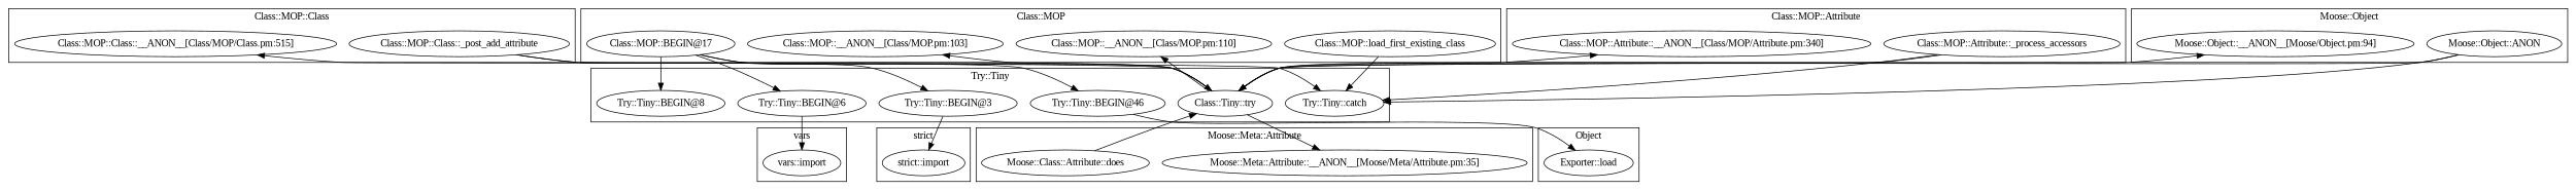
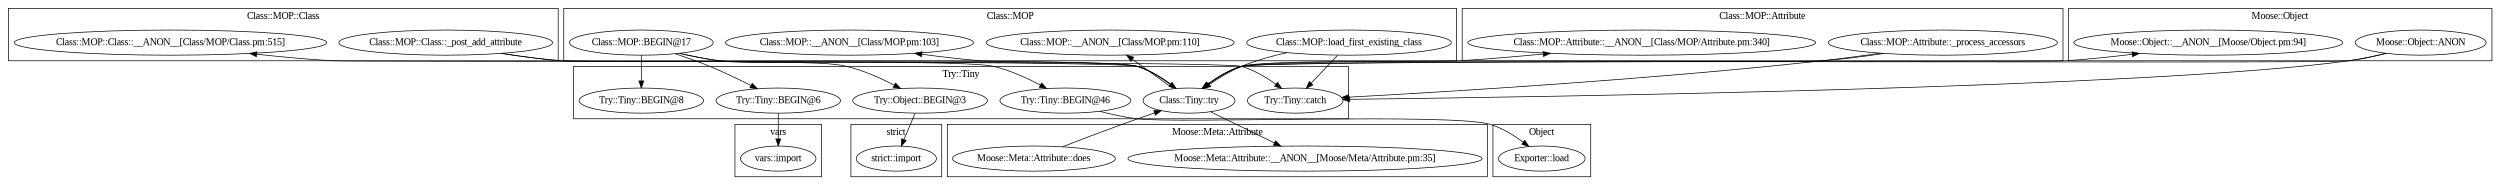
  digraph {
    fontname="Liberation Serif"
    node [fontname="Liberation Serif"]
    edge [fontname="Liberation Serif"]
    "Try::Tiny::BEGIN@6"
    "Try::Tiny::catch"
    "Try::Tiny::BEGIN@8"
-   "Try::Tiny::BEGIN@3"
+   "Try::Tiny::BEGIN@3" [label="Try::Object::BEGIN@3"]
    n5 [label="Class::Tiny::try"]
    "Try::Tiny::BEGIN@46"
    "vars::import"
    "strict::import"
    "Class::MOP::Class::_post_add_attribute"
    "Class::MOP::Class::__ANON__[Class/MOP/Class.pm:515]"
    n11 [label="Class::MOP::BEGIN@17"]
    "Class::MOP::__ANON__[Class/MOP.pm:103]"
    "Class::MOP::__ANON__[Class/MOP.pm:110]"
    "Class::MOP::load_first_existing_class"
    n15 [label="Exporter::load"]
    "Class::MOP::Attribute::_process_accessors"
    "Class::MOP::Attribute::__ANON__[Class/MOP/Attribute.pm:340]"
    n18 [label="Moose::Object::ANON"]
    "Moose::Object::__ANON__[Moose/Object.pm:94]"
    "Moose::Meta::Attribute::__ANON__[Moose/Meta/Attribute.pm:35]"
-   "Moose::Meta::Attribute::does" [label="Moose::Class::Attribute::does"]
+   "Moose::Meta::Attribute::does"
    subgraph cluster_1 {
      label="Try::Tiny"
      "Try::Tiny::BEGIN@6"
      "Try::Tiny::catch"
      "Try::Tiny::BEGIN@8"
      "Try::Tiny::BEGIN@3"
      n5
      "Try::Tiny::BEGIN@46"
    }
    subgraph cluster_2 {
      label=vars
      "vars::import"
    }
    subgraph cluster_3 {
      label="strict"
      "strict::import"
    }
    subgraph cluster_4 {
      label="Class::MOP::Class"
      "Class::MOP::Class::_post_add_attribute"
      "Class::MOP::Class::__ANON__[Class/MOP/Class.pm:515]"
    }
    subgraph cluster_5 {
      label="Class::MOP"
      n11
      "Class::MOP::__ANON__[Class/MOP.pm:103]"
      "Class::MOP::__ANON__[Class/MOP.pm:110]"
      "Class::MOP::load_first_existing_class"
    }
    subgraph cluster_6 {
      label=Object
      n15
    }
    subgraph cluster_7 {
      label="Class::MOP::Attribute"
      "Class::MOP::Attribute::_process_accessors"
      "Class::MOP::Attribute::__ANON__[Class/MOP/Attribute.pm:340]"
    }
    subgraph cluster_8 {
      label="Moose::Object"
      n18
      "Moose::Object::__ANON__[Moose/Object.pm:94]"
    }
    subgraph cluster_9 {
      label="Moose::Meta::Attribute"
      "Moose::Meta::Attribute::__ANON__[Moose/Meta/Attribute.pm:35]"
      "Moose::Meta::Attribute::does"
    }
    "Try::Tiny::BEGIN@6" -> "vars::import"
    "Try::Tiny::BEGIN@3" -> "strict::import"
    n5 -> "Class::MOP::Class::__ANON__[Class/MOP/Class.pm:515]"
    n5 -> "Class::MOP::__ANON__[Class/MOP.pm:103]"
    n5 -> "Class::MOP::__ANON__[Class/MOP.pm:110]"
    n5 -> "Class::MOP::Attribute::__ANON__[Class/MOP/Attribute.pm:340]"
    n5 -> "Moose::Object::__ANON__[Moose/Object.pm:94]"
    n5 -> "Moose::Meta::Attribute::__ANON__[Moose/Meta/Attribute.pm:35]"
    "Try::Tiny::BEGIN@46" -> n15
    "Class::MOP::Class::_post_add_attribute" -> "Try::Tiny::catch"
    "Class::MOP::Class::_post_add_attribute" -> n5
    n11 -> "Try::Tiny::BEGIN@6"
    n11 -> "Try::Tiny::BEGIN@8"
    n11 -> "Try::Tiny::BEGIN@3"
    n11 -> "Try::Tiny::BEGIN@46"
    "Class::MOP::load_first_existing_class" -> "Try::Tiny::catch"
+   "Class::MOP::load_first_existing_class" -> n5
    "Class::MOP::Attribute::_process_accessors" -> "Try::Tiny::catch"
    "Class::MOP::Attribute::_process_accessors" -> n5
    n18 -> "Try::Tiny::catch"
    n18 -> n5
    "Moose::Meta::Attribute::does" -> n5
  }
